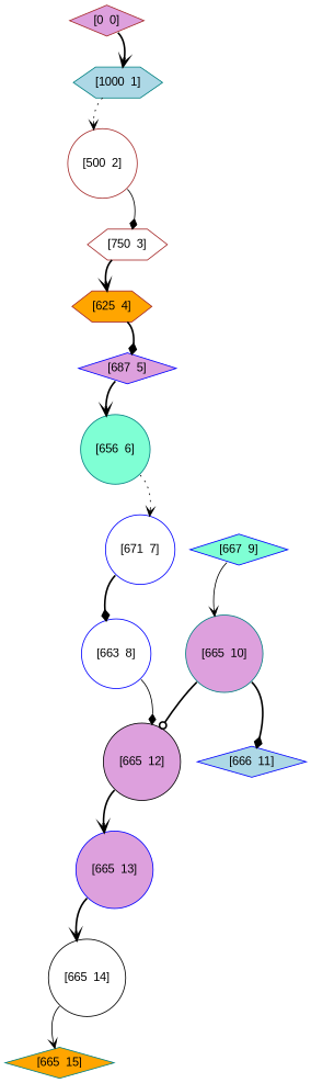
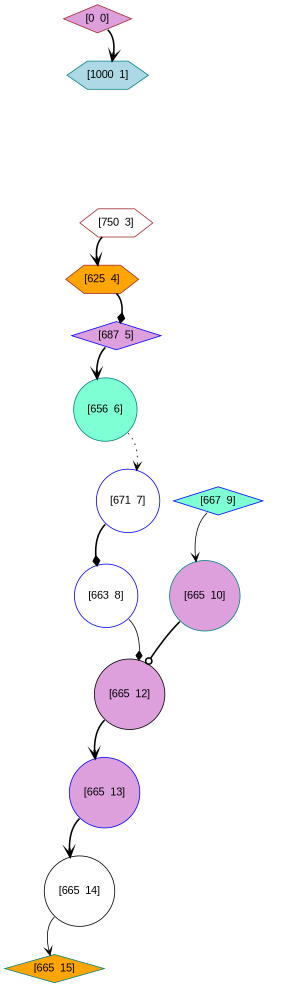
  digraph {
    fontname="Liberation Sans"
    node [color=blue fillcolor=plum fontname="Liberation Sans" shape=circle style=filled]
    edge [arrowhead=vee fontname="Liberation Sans" style=bold tailport=sw]
    "[0  0]" [color=brown shape=diamond]
    "[1000  1]" [color=teal fillcolor=lightblue shape=hexagon]
-   "[500  2]" [color=brown fillcolor=white]
    "[750  3]" [color=brown fillcolor=white shape=hexagon]
    "[625  4]" [color=brown fillcolor=orange shape=hexagon]
    "[687  5]" [shape=diamond]
    "[656  6]" [color=teal fillcolor=aquamarine]
    "[671  7]" [fillcolor=white]
    "[663  8]" [fillcolor=white]
    "[665  12]" [color=black]
    "[667  9]" [fillcolor=aquamarine shape=diamond]
    "[665  10]" [color=teal]
-   "[666  11]" [fillcolor=lightblue shape=diamond]
    "[665  13]"
    "[665  14]" [color=black fillcolor=white]
    "[665  15]" [color=teal fillcolor=orange shape=diamond]
    "[0  0]" -> "[1000  1]" [tailport=se]
-   "[1000  1]" -> "[500  2]" [style=dotted]
-   "[500  2]" -> "[750  3]" [arrowhead=diamond style=solid tailport=se]
    "[750  3]" -> "[625  4]"
    "[625  4]" -> "[687  5]" [arrowhead=diamond tailport=se]
    "[687  5]" -> "[656  6]"
    "[656  6]" -> "[671  7]" [style=dotted tailport=se]
    "[671  7]" -> "[663  8]" [arrowhead=diamond]
    "[663  8]" -> "[665  12]" [arrowhead=diamond style=solid tailport=se]
    "[665  12]" -> "[665  13]"
    "[667  9]" -> "[665  10]" [style=solid]
    "[665  10]" -> "[665  12]" [arrowhead=odot]
-   "[665  10]" -> "[666  11]" [arrowhead=diamond tailport=se]
    "[665  13]" -> "[665  14]"
    "[665  14]" -> "[665  15]" [style=solid]
  }
